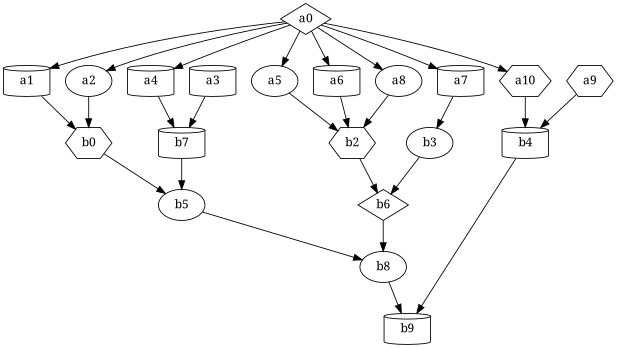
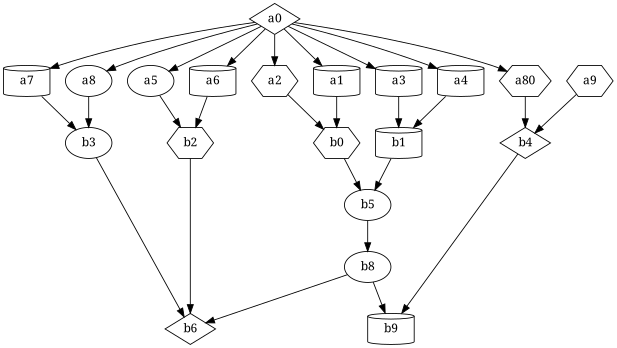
  digraph {
    fontname="Noto Serif"
    node [fontname="Noto Serif" shape=cylinder]
    edge [fontname="Noto Serif"]
    a0 [shape=diamond]
    a1
-   a2 [shape=ellipse]
+   a2 [shape=hexagon]
    a3
    a4
    a5 [shape=ellipse]
    a6
    a7
    a8 [shape=ellipse]
-   a10 [shape=hexagon]
+   a10 [shape=hexagon label=a80]
    b0 [shape=hexagon]
-   b1 [label=b7]
+   b1
    b2 [shape=hexagon]
    b3 [shape=ellipse]
    a9 [shape=hexagon]
-   b4
+   b4 [shape=diamond]
    b5 [shape=ellipse]
    b6 [shape=diamond]
    b9
    b8 [shape=ellipse]
    a0 -> a1
    a0 -> a2
+   a0 -> a3
    a0 -> a4
    a0 -> a5
    a0 -> a6
    a0 -> a7
    a0 -> a8
    a0 -> a10
    a1 -> b0
    a2 -> b0
    a3 -> b1
    a4 -> b1
    a5 -> b2
    a6 -> b2
    a7 -> b3
-   a8 -> b2
+   a8 -> b3
    a10 -> b4
    b0 -> b5
    b1 -> b5
    b2 -> b6
    b3 -> b6
    a9 -> b4
    b4 -> b9
    b5 -> b8
-   b6 -> b8
+   b8 -> b6
    b8 -> b9
  }
